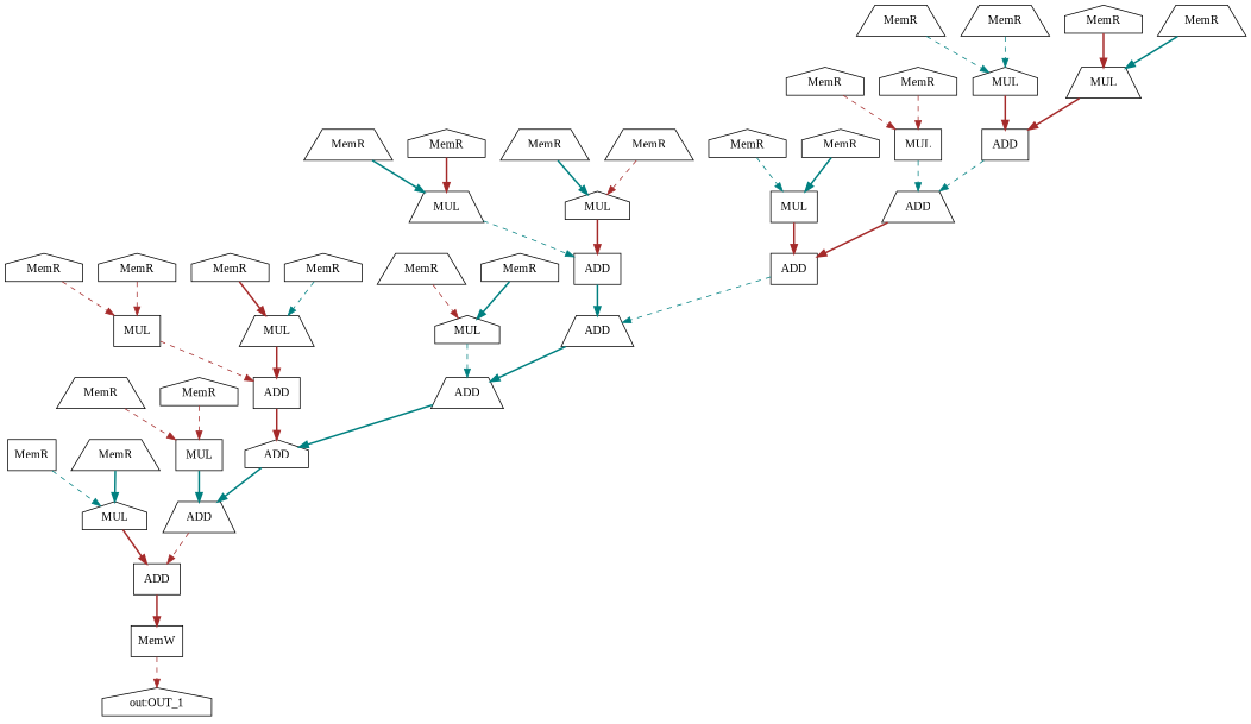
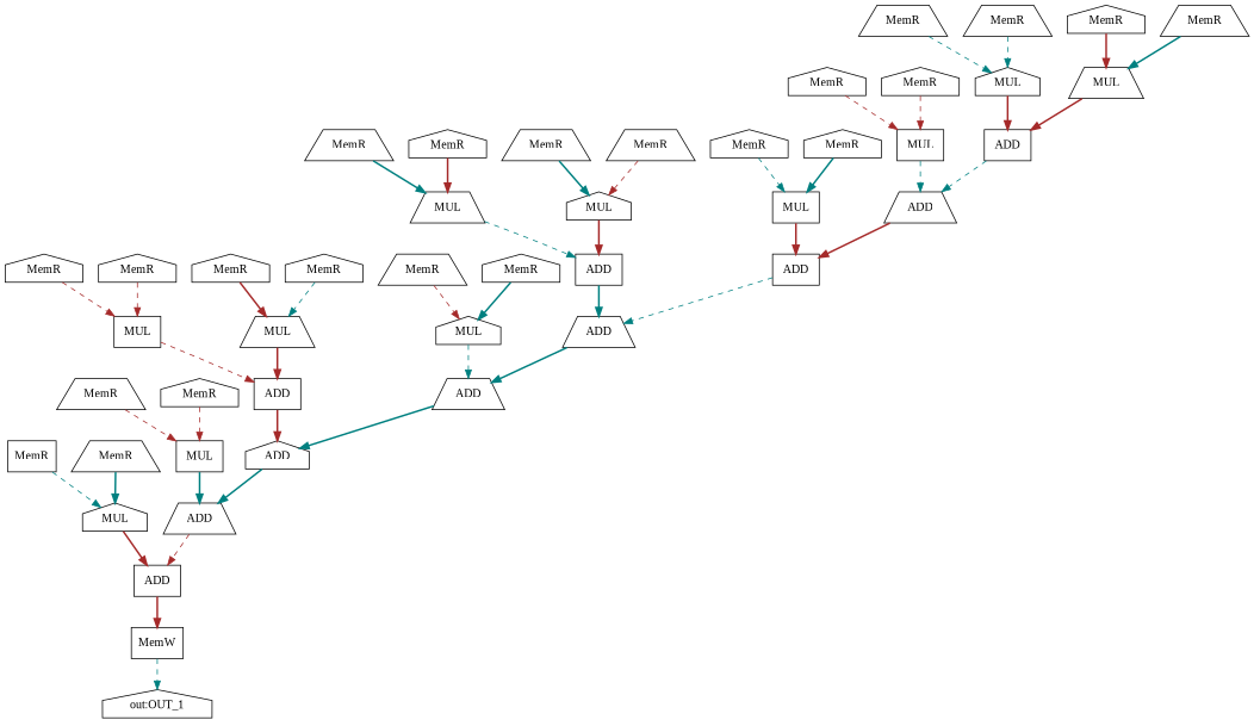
  strict digraph {
    fontname="Liberation Serif"
    node [shape=house fontname="Liberation Serif"]
    edge [color=brown style=bold fontname="Liberation Serif"]
    n1 [label=MUL shape=trapezium]
    n2 [label=ADD shape=box]
    n3 [label=MUL]
    n4 [label=MUL shape=box]
    n5 [label=ADD shape=trapezium]
    n6 [label=MUL shape=trapezium]
    n7 [label=ADD shape=box]
    n8 [label=MUL]
    n9 [label=MUL shape=box]
    n10 [label=ADD shape=box]
    n11 [label=MUL shape=box]
    n12 [label=ADD shape=box]
    n13 [label=MUL shape=trapezium]
    n14 [label=MUL]
    n15 [label=ADD shape=trapezium]
    n16 [label=MUL shape=box]
    n17 [label=ADD shape=trapezium]
    n18 [label=MUL]
    n19 [label=ADD shape=box]
    n20 [label=ADD shape=trapezium]
    n21 [label=ADD]
    n22 [label=MemW shape=box]
    n23 [label=MemR]
    n24 [label=MemR shape=trapezium]
    n25 [label=MemR shape=trapezium]
    n26 [label=MemR shape=trapezium]
    n27 [label=MemR]
    n28 [label=MemR]
    n29 [label=MemR shape=trapezium]
    n30 [label=MemR]
    n31 [label=MemR shape=trapezium]
    n32 [label=MemR shape=trapezium]
    n33 [label=MemR]
    n34 [label=MemR]
    n35 [label=MemR]
    n36 [label=MemR]
    n37 [label=MemR]
    n38 [label=MemR]
    n39 [label=MemR shape=trapezium]
    n40 [label=MemR]
    n41 [label=MemR shape=trapezium]
    n42 [label=MemR]
    n43 [label=MemR shape=box]
    n44 [label=MemR shape=trapezium]
    "out:OUT_1"
    n1 -> n2
    n2 -> n5 [color=teal style=dashed]
    n3 -> n2
    n4 -> n5 [color=teal style=dashed]
    n5 -> n10
    n6 -> n7 [color=teal style=dashed]
    n7 -> n20 [color=teal]
    n8 -> n7
    n9 -> n10
    n10 -> n20 [color=teal style=dashed]
    n11 -> n12 [style=dashed]
    n12 -> n21
    n13 -> n12
    n14 -> n15 [color=teal style=dashed]
    n15 -> n21 [color=teal]
    n16 -> n17 [color=teal]
    n17 -> n19 [style=dashed]
    n18 -> n19
    n19 -> n22
    n20 -> n15 [color=teal]
    n21 -> n17 [color=teal]
-   n22 -> "out:OUT_1" [style=dashed]
+   n22 -> "out:OUT_1" [color=teal style=dashed]
    n23 -> n1
    n24 -> n1 [color=teal]
    n25 -> n3 [color=teal style=dashed]
    n26 -> n3 [color=teal style=dashed]
    n27 -> n4 [style=dashed]
    n28 -> n4 [style=dashed]
    n29 -> n6 [color=teal]
    n30 -> n6
    n31 -> n8 [color=teal]
    n32 -> n8 [style=dashed]
    n33 -> n9 [color=teal style=dashed]
    n34 -> n9 [color=teal]
    n35 -> n11 [style=dashed]
    n36 -> n11 [style=dashed]
    n37 -> n13
    n38 -> n13 [color=teal style=dashed]
    n39 -> n14 [style=dashed]
    n40 -> n14 [color=teal]
    n41 -> n16 [style=dashed]
    n42 -> n16 [style=dashed]
    n43 -> n18 [color=teal style=dashed]
    n44 -> n18 [color=teal]
  }
